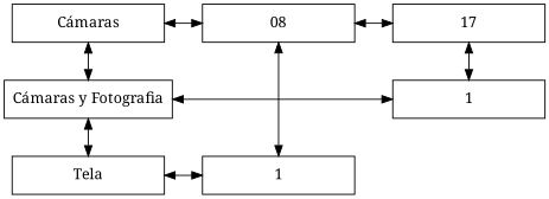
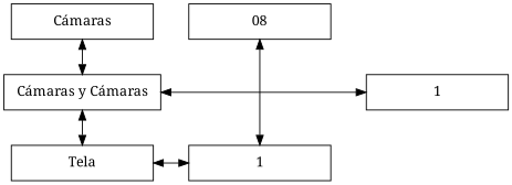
  digraph {
    fontname="Noto Serif"
    nodesep=0.5
    rankdir=TB
    node [fontname="Noto Serif" shape=rectangle]
    edge [dir=both fontname="Noto Serif"]
    n1 [height=0.5 label="Cámaras" width=2]
    n2 [height=0.5 label=08 width=2]
-   n3 [height=0.5 label=17 width=2]
-   n4 [height=0.5 label="Cámaras y Fotografia" width=2]
+   n4 [height=0.5 label="Cámaras y Cámaras" width=2]
    n5 [height=0.5 label=1 width=2]
    n6 [height=0.5 label=Tela width=2]
    n7 [height=0.5 label=1 width=2]
    subgraph sub_1 {
      rank=same
      n1
      n2
-     n3
    }
    subgraph sub_2 {
      rank=same
      n4
      n5
    }
    subgraph sub_3 {
      rank=same
      n6
      n7
    }
-   n1 -> n2
    n1 -> n4
-   n2 -> n3
    n2 -> n7
-   n3 -> n5
    n4 -> n5 [constraint=false]
    n4 -> n6
    n6 -> n7 [constraint=false]
  }
